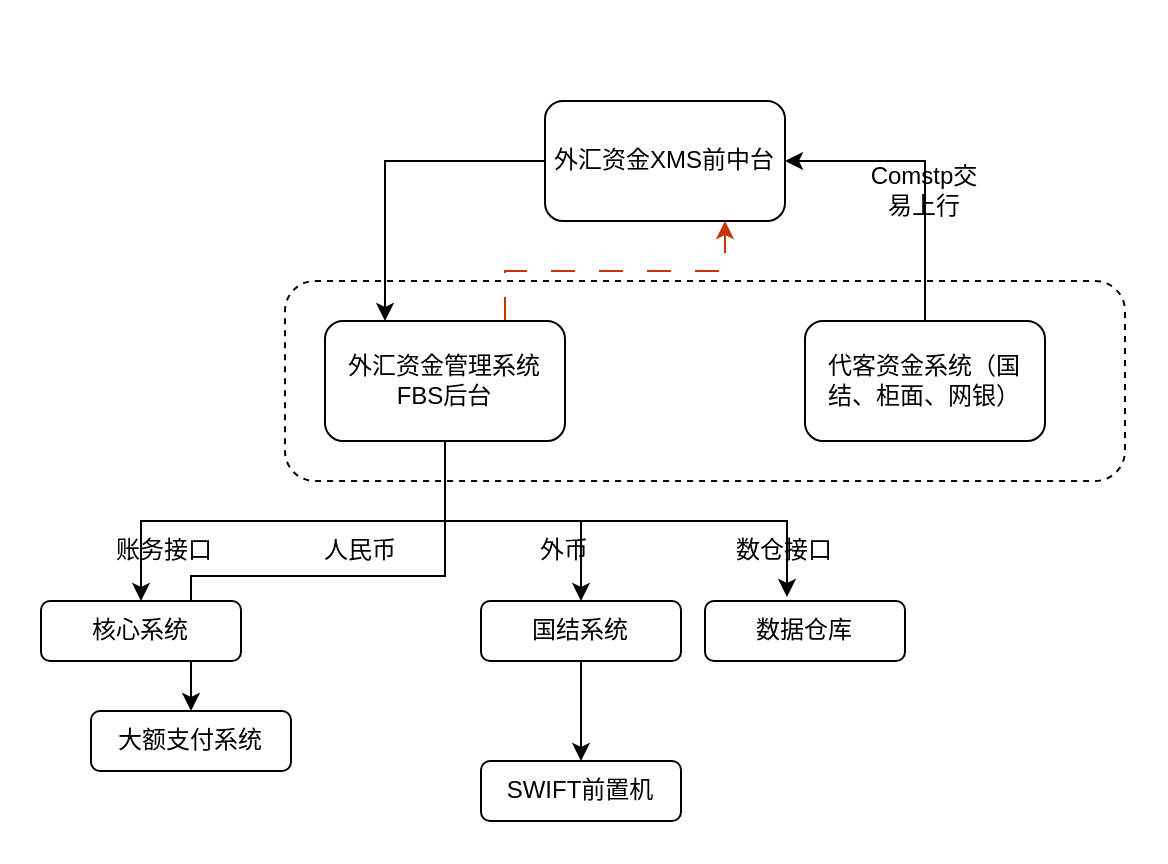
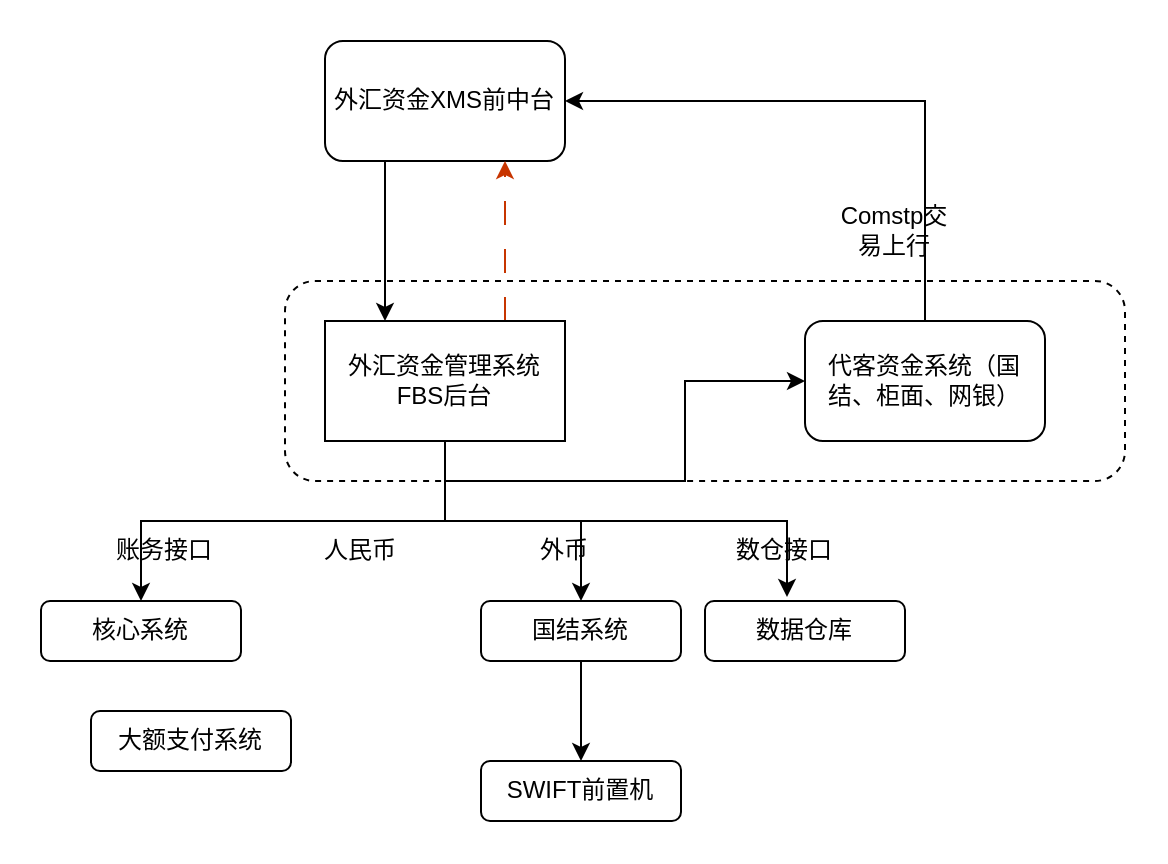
  <mxCell id="0" />
  <mxCell id="1" parent="0" />
  <mxCell id="2" value="" style="edgeStyle=orthogonalEdgeStyle;rounded=0;orthogonalLoop=1;jettySize=auto;html=1;" edge="1" parent="1" source="3" target="9"><mxGeometry relative="1" as="geometry"><Array as="points"><mxPoint x="192" y="120" /><mxPoint x="192" y="120" /></Array></mxGeometry></mxCell>
- <mxCell id="3" value="外汇资金XMS前中台" style="rounded=1;whiteSpace=wrap;html=1;" vertex="1" parent="1"><mxGeometry x="272" y="50" width="120" height="60" as="geometry" /></mxCell>
+ <mxCell id="3" value="外汇资金XMS前中台" style="rounded=1;whiteSpace=wrap;html=1;" vertex="1" parent="1"><mxGeometry x="162" y="20" width="120" height="60" as="geometry" /></mxCell>
  <mxCell id="4" style="edgeStyle=orthogonalEdgeStyle;rounded=0;orthogonalLoop=1;jettySize=auto;html=1;exitX=0.75;exitY=0;exitDx=0;exitDy=0;entryX=0.75;entryY=1;entryDx=0;entryDy=0;dashed=1;dashPattern=12 12;fillColor=#fa6800;strokeColor=#C73500;" edge="1" parent="1" source="9" target="3"><mxGeometry relative="1" as="geometry" /></mxCell>
  <mxCell id="5" value="" style="edgeStyle=orthogonalEdgeStyle;rounded=0;orthogonalLoop=1;jettySize=auto;html=1;" edge="1" parent="1" source="9" target="13"><mxGeometry relative="1" as="geometry"><Array as="points"><mxPoint x="222" y="260" /><mxPoint x="70" y="260" /></Array></mxGeometry></mxCell>
  <mxCell id="6" style="edgeStyle=orthogonalEdgeStyle;rounded=0;orthogonalLoop=1;jettySize=auto;html=1;exitX=0.75;exitY=1;exitDx=0;exitDy=0;entryX=0.5;entryY=0;entryDx=0;entryDy=0;" edge="1" parent="1" source="9" target="16"><mxGeometry relative="1" as="geometry"><Array as="points"><mxPoint x="222" y="220" /><mxPoint x="222" y="260" /><mxPoint x="290" y="260" /></Array></mxGeometry></mxCell>
  <mxCell id="7" style="edgeStyle=orthogonalEdgeStyle;rounded=0;orthogonalLoop=1;jettySize=auto;html=1;exitX=0.5;exitY=1;exitDx=0;exitDy=0;entryX=0.41;entryY=-0.067;entryDx=0;entryDy=0;entryPerimeter=0;" edge="1" parent="1" source="9" target="21"><mxGeometry relative="1" as="geometry"><mxPoint x="282" y="210" as="sourcePoint" /><Array as="points"><mxPoint x="222" y="260" /><mxPoint x="393" y="260" /></Array></mxGeometry></mxCell>
- <mxCell id="8" style="edgeStyle=orthogonalEdgeStyle;rounded=0;orthogonalLoop=1;jettySize=auto;html=1;exitX=0.5;exitY=1;exitDx=0;exitDy=0;entryX=0.5;entryY=0;entryDx=0;entryDy=0;" edge="1" parent="1" source="9" target="14"><mxGeometry relative="1" as="geometry" /></mxCell>
- <mxCell id="9" value="外汇资金管理系统FBS后台" style="whiteSpace=wrap;html=1;rounded=1;" vertex="1" parent="1"><mxGeometry x="162" y="160" width="120" height="60" as="geometry" /></mxCell>
+ <mxCell id="8" style="edgeStyle=orthogonalEdgeStyle;rounded=0;orthogonalLoop=1;jettySize=auto;html=1;exitX=0.5;exitY=1;exitDx=0;exitDy=0;" edge="1" parent="1" source="9" target="11"><mxGeometry relative="1" as="geometry" /></mxCell>
+ <mxCell id="9" value="外汇资金管理系统FBS后台" style="whiteSpace=wrap;html=1;rounded=0;" vertex="1" parent="1"><mxGeometry x="162" y="160" width="120" height="60" as="geometry" /></mxCell>
  <mxCell id="10" style="edgeStyle=orthogonalEdgeStyle;rounded=0;orthogonalLoop=1;jettySize=auto;html=1;exitX=0.5;exitY=0;exitDx=0;exitDy=0;entryX=1;entryY=0.5;entryDx=0;entryDy=0;" edge="1" parent="1" source="11" target="3"><mxGeometry relative="1" as="geometry" /></mxCell>
  <mxCell id="11" value="代客资金系统（国结、柜面、网银）" style="whiteSpace=wrap;html=1;rounded=1;" vertex="1" parent="1"><mxGeometry x="402" y="160" width="120" height="60" as="geometry" /></mxCell>
- <mxCell id="12" value="Comstp交易上行" style="text;strokeColor=none;align=center;fillColor=none;html=1;verticalAlign=middle;whiteSpace=wrap;rounded=0;" vertex="1" parent="1"><mxGeometry x="432" y="80" width="60" height="30" as="geometry" /></mxCell>
+ <mxCell id="12" value="Comstp交易上行" style="text;strokeColor=none;align=center;fillColor=none;html=1;verticalAlign=middle;whiteSpace=wrap;rounded=0;" vertex="1" parent="1"><mxGeometry x="417" y="100" width="60" height="30" as="geometry" /></mxCell>
  <mxCell id="13" value="核心系统" style="whiteSpace=wrap;html=1;rounded=1;" vertex="1" parent="1"><mxGeometry x="20" y="300" width="100" height="30" as="geometry" /></mxCell>
  <mxCell id="14" value="大额支付系统" style="whiteSpace=wrap;html=1;rounded=1;" vertex="1" parent="1"><mxGeometry x="45" y="355" width="100" height="30" as="geometry" /></mxCell>
  <mxCell id="15" style="edgeStyle=orthogonalEdgeStyle;rounded=0;orthogonalLoop=1;jettySize=auto;html=1;exitX=0.5;exitY=1;exitDx=0;exitDy=0;entryX=0.5;entryY=0;entryDx=0;entryDy=0;" edge="1" parent="1" source="16" target="17"><mxGeometry relative="1" as="geometry" /></mxCell>
  <mxCell id="16" value="国结系统" style="whiteSpace=wrap;html=1;rounded=1;" vertex="1" parent="1"><mxGeometry x="240" y="300" width="100" height="30" as="geometry" /></mxCell>
  <mxCell id="17" value="SWIFT前置机" style="whiteSpace=wrap;html=1;rounded=1;" vertex="1" parent="1"><mxGeometry x="240" y="380" width="100" height="30" as="geometry" /></mxCell>
  <mxCell id="18" value="人民币" style="text;strokeColor=none;align=center;fillColor=none;html=1;verticalAlign=middle;whiteSpace=wrap;rounded=0;" vertex="1" parent="1"><mxGeometry x="150" y="260" width="60" height="30" as="geometry" /></mxCell>
  <mxCell id="19" value="外币" style="text;strokeColor=none;align=center;fillColor=none;html=1;verticalAlign=middle;whiteSpace=wrap;rounded=0;" vertex="1" parent="1"><mxGeometry x="252" y="260" width="60" height="30" as="geometry" /></mxCell>
  <mxCell id="20" value="账务接口" style="text;strokeColor=none;align=center;fillColor=none;html=1;verticalAlign=middle;whiteSpace=wrap;rounded=0;" vertex="1" parent="1"><mxGeometry x="52" y="260" width="60" height="30" as="geometry" /></mxCell>
  <mxCell id="21" value="数据仓库" style="whiteSpace=wrap;html=1;rounded=1;" vertex="1" parent="1"><mxGeometry x="352" y="300" width="100" height="30" as="geometry" /></mxCell>
  <mxCell id="22" value="数仓接口" style="text;strokeColor=none;align=center;fillColor=none;html=1;verticalAlign=middle;whiteSpace=wrap;rounded=0;" vertex="1" parent="1"><mxGeometry x="362" y="260" width="60" height="30" as="geometry" /></mxCell>
  <mxCell id="23" value="" style="rounded=1;whiteSpace=wrap;html=1;fillColor=none;dashed=1;" vertex="1" parent="1"><mxGeometry x="142" y="140" width="420" height="100" as="geometry" /></mxCell>
